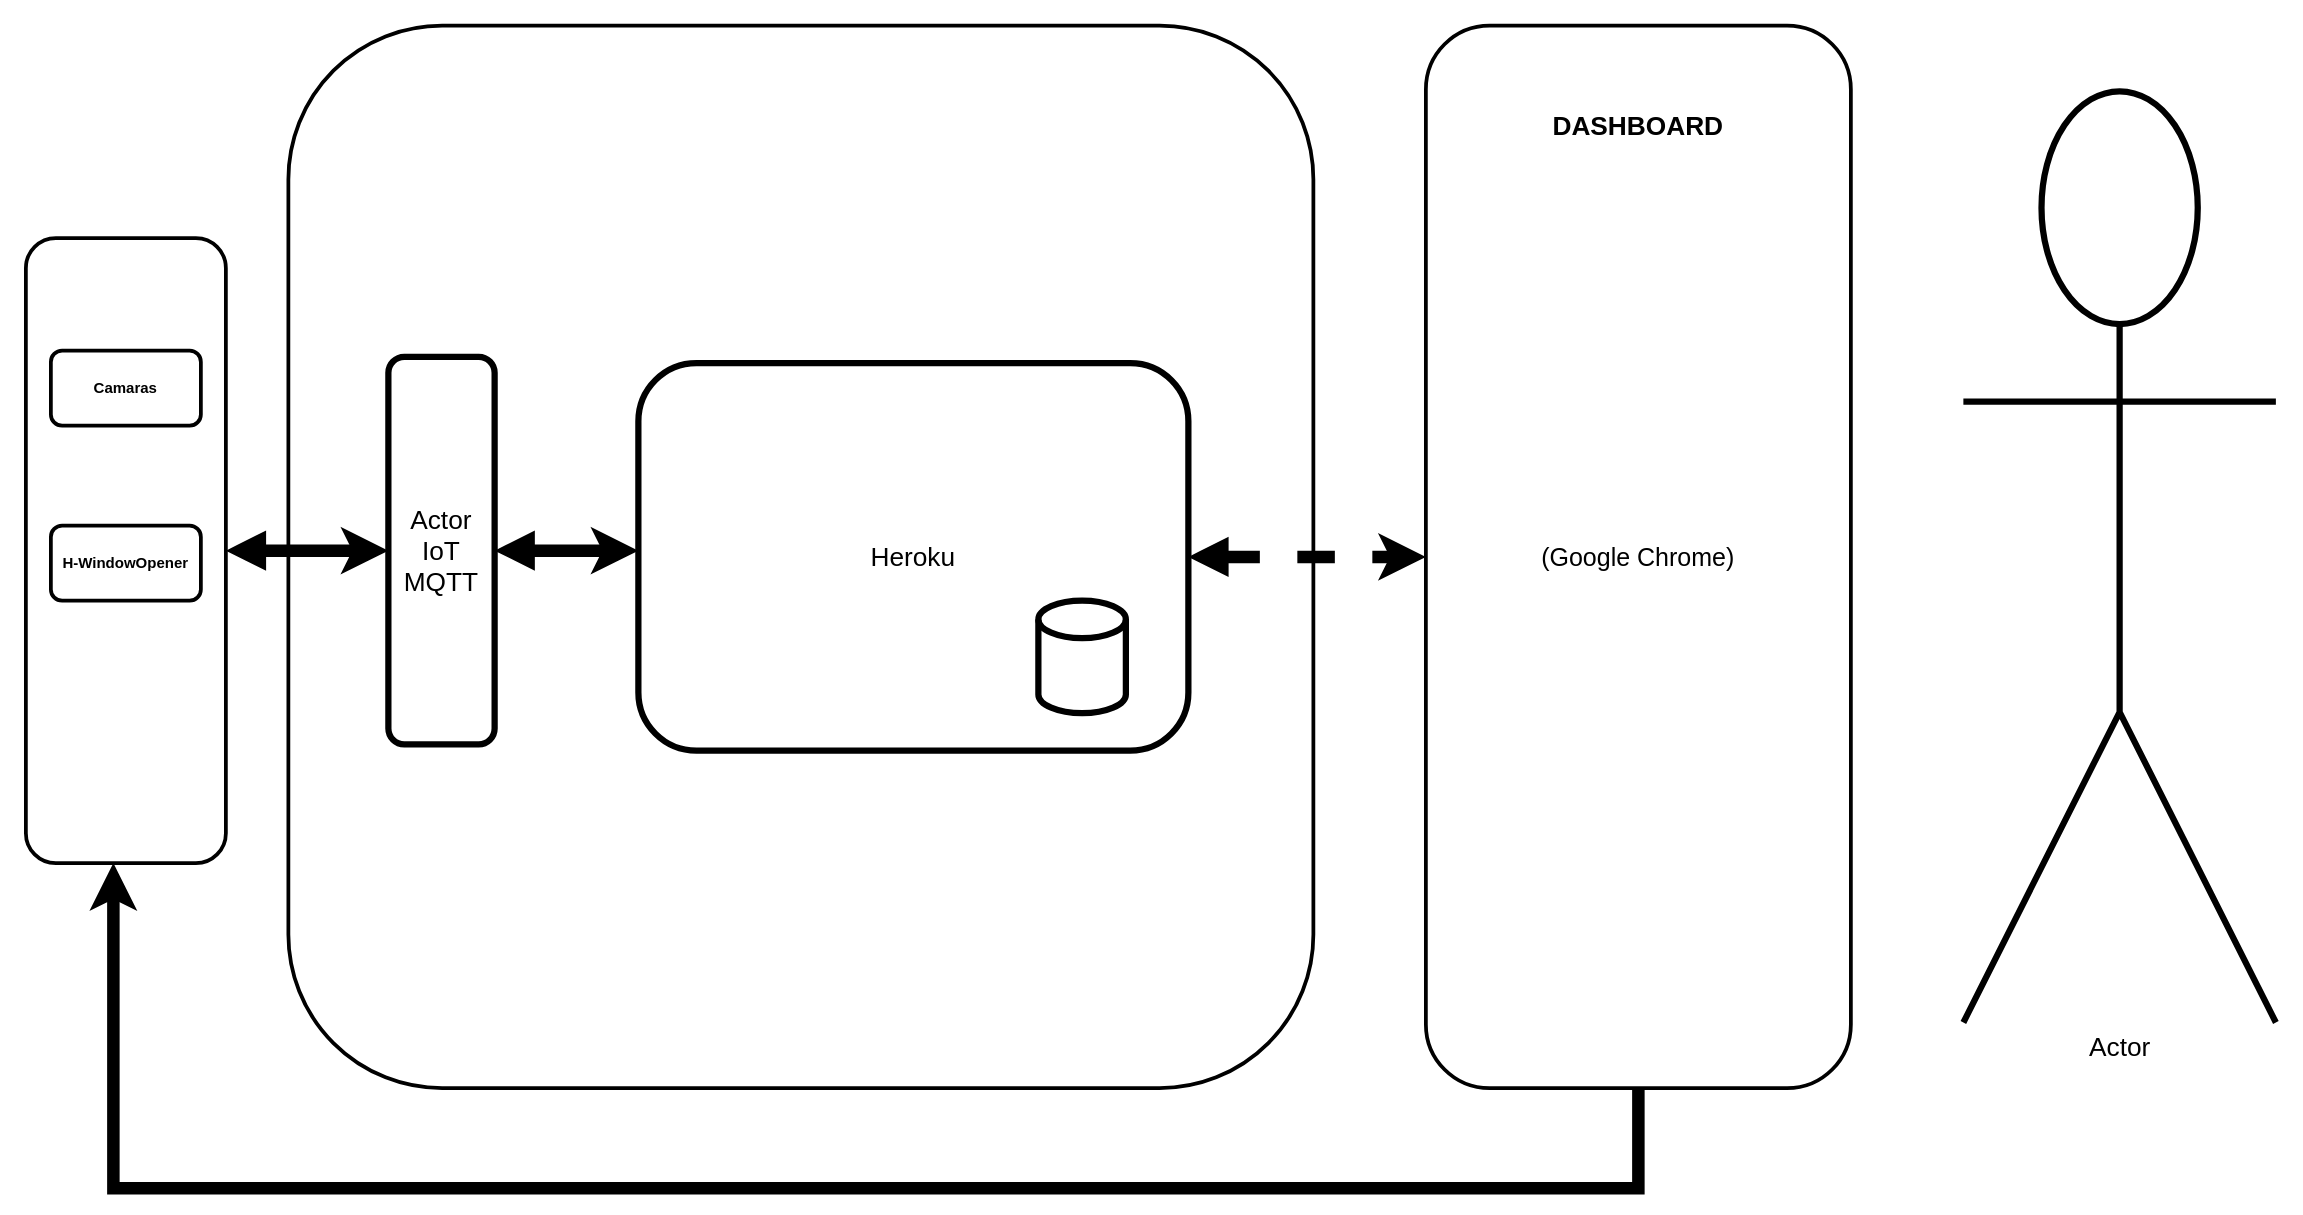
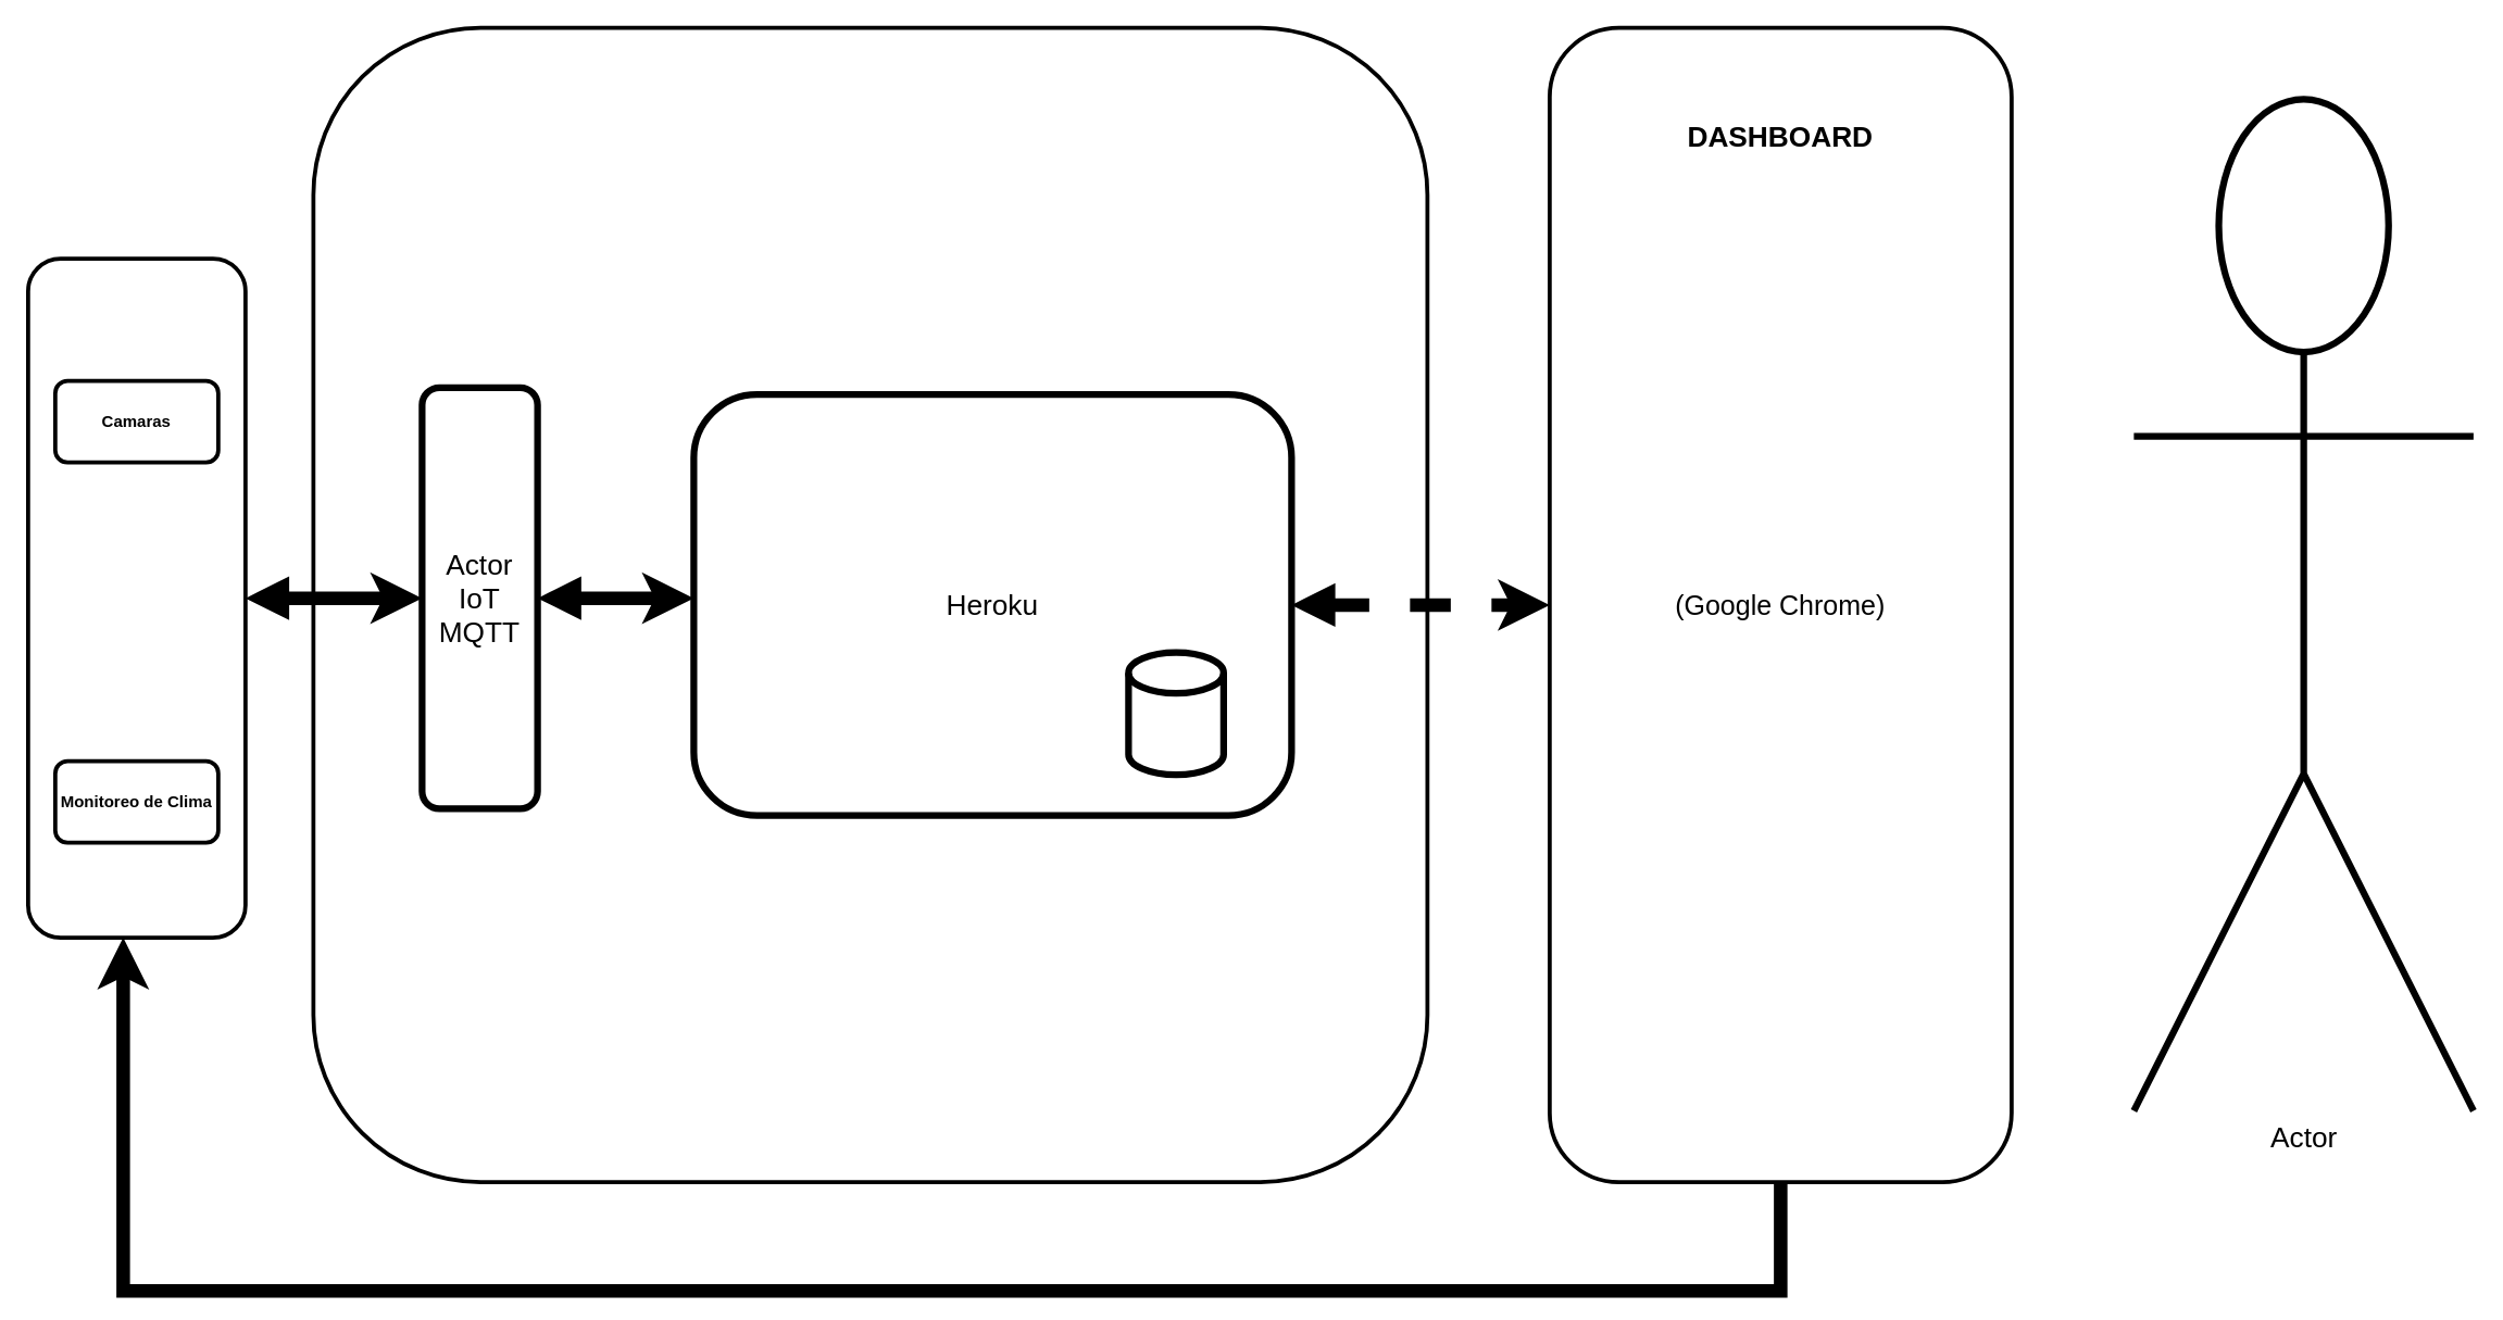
  <mxCell id="0" />
  <mxCell id="1" parent="0" />
  <mxCell id="2" value="" style="rounded=1;whiteSpace=wrap;html=1;strokeWidth=3;" parent="1" vertex="1"><mxGeometry x="20" y="190" width="160" height="500" as="geometry" /></mxCell>
- <mxCell id="3" value="&lt;b&gt;H-WindowOpener&lt;/b&gt;" style="rounded=1;whiteSpace=wrap;html=1;strokeWidth=3;" parent="1" vertex="1"><mxGeometry x="40" y="420" width="120" height="60" as="geometry" /></mxCell>
  <mxCell id="4" value="" style="rounded=1;whiteSpace=wrap;html=1;strokeWidth=3;" parent="1" vertex="1"><mxGeometry x="230" y="20" width="820" height="850" as="geometry" /></mxCell>
  <mxCell id="5" value="&lt;font style=&quot;font-size: 20px&quot;&gt;(Google Chrome)&lt;/font&gt;" style="rounded=1;whiteSpace=wrap;html=1;strokeWidth=3;" parent="1" vertex="1"><mxGeometry x="1140" y="20" width="340" height="850" as="geometry" /></mxCell>
  <mxCell id="6" value="&lt;font style=&quot;font-size: 21px&quot;&gt;&lt;b&gt;DASHBOARD&lt;/b&gt;&lt;/font&gt;" style="text;html=1;strokeColor=none;fillColor=none;align=center;verticalAlign=middle;whiteSpace=wrap;rounded=0;strokeWidth=5;" parent="1" vertex="1"><mxGeometry x="1280" y="85" width="60" height="30" as="geometry" /></mxCell>
+ <mxCell id="7" value="&lt;b&gt;Monitoreo de Clima&lt;/b&gt;" style="rounded=1;whiteSpace=wrap;html=1;strokeWidth=3;" parent="1" vertex="1"><mxGeometry x="40" y="560" width="120" height="60" as="geometry" /></mxCell>
  <mxCell id="8" value="&lt;b&gt;Camaras&lt;/b&gt;" style="rounded=1;whiteSpace=wrap;html=1;strokeWidth=3;" parent="1" vertex="1"><mxGeometry x="40" y="280" width="120" height="60" as="geometry" /></mxCell>
  <mxCell id="9" value="Actor&lt;br&gt;IoT&lt;br&gt;MQTT&lt;br&gt;" style="rounded=1;whiteSpace=wrap;html=1;fontSize=21;strokeWidth=5;" parent="1" vertex="1"><mxGeometry x="310" y="285" width="85" height="310" as="geometry" /></mxCell>
  <mxCell id="10" style="edgeStyle=orthogonalEdgeStyle;rounded=0;orthogonalLoop=1;jettySize=auto;html=1;exitX=1;exitY=0.5;exitDx=0;exitDy=0;entryX=0;entryY=0.5;entryDx=0;entryDy=0;fontSize=20;strokeWidth=10;startArrow=block;startFill=1;dashed=1;" parent="1" source="11" target="5" edge="1"><mxGeometry relative="1" as="geometry" /></mxCell>
  <mxCell id="11" value="Heroku" style="rounded=1;whiteSpace=wrap;html=1;fontSize=21;strokeWidth=5;" parent="1" vertex="1"><mxGeometry x="510" y="290" width="440" height="310" as="geometry" /></mxCell>
  <mxCell id="12" value="Actor" style="shape=umlActor;verticalLabelPosition=bottom;verticalAlign=top;html=1;outlineConnect=0;fontSize=21;strokeWidth=5;" parent="1" vertex="1"><mxGeometry x="1570" y="72.5" width="250" height="745" as="geometry" /></mxCell>
  <mxCell id="13" value="" style="endArrow=classic;html=1;rounded=0;fontSize=20;exitX=0.5;exitY=1;exitDx=0;exitDy=0;strokeWidth=10;" parent="1" source="5" edge="1"><mxGeometry width="50" height="50" relative="1" as="geometry"><mxPoint x="150" y="950" as="sourcePoint" /><mxPoint x="90" y="690" as="targetPoint" /><Array as="points"><mxPoint x="1310" y="950" /><mxPoint x="90" y="950" /></Array></mxGeometry></mxCell>
  <mxCell id="14" style="edgeStyle=orthogonalEdgeStyle;rounded=0;orthogonalLoop=1;jettySize=auto;html=1;exitX=1;exitY=0.5;exitDx=0;exitDy=0;fontSize=20;strokeWidth=10;startArrow=block;startFill=1;" parent="1" source="9" edge="1"><mxGeometry relative="1" as="geometry"><mxPoint x="420" y="440" as="sourcePoint" /><mxPoint x="510" y="440" as="targetPoint" /></mxGeometry></mxCell>
  <mxCell id="15" style="edgeStyle=orthogonalEdgeStyle;rounded=0;orthogonalLoop=1;jettySize=auto;html=1;exitX=1;exitY=0.5;exitDx=0;exitDy=0;fontSize=20;strokeWidth=10;startArrow=block;startFill=1;entryX=0;entryY=0.5;entryDx=0;entryDy=0;" parent="1" source="2" target="9" edge="1"><mxGeometry relative="1" as="geometry"><mxPoint x="405" y="450" as="sourcePoint" /><mxPoint x="520" y="450" as="targetPoint" /></mxGeometry></mxCell>
  <mxCell id="16" value="" style="shape=cylinder3;whiteSpace=wrap;html=1;boundedLbl=1;backgroundOutline=1;size=15;fontSize=21;strokeWidth=5;" parent="1" vertex="1"><mxGeometry x="830" y="480" width="70" height="90" as="geometry" /></mxCell>
